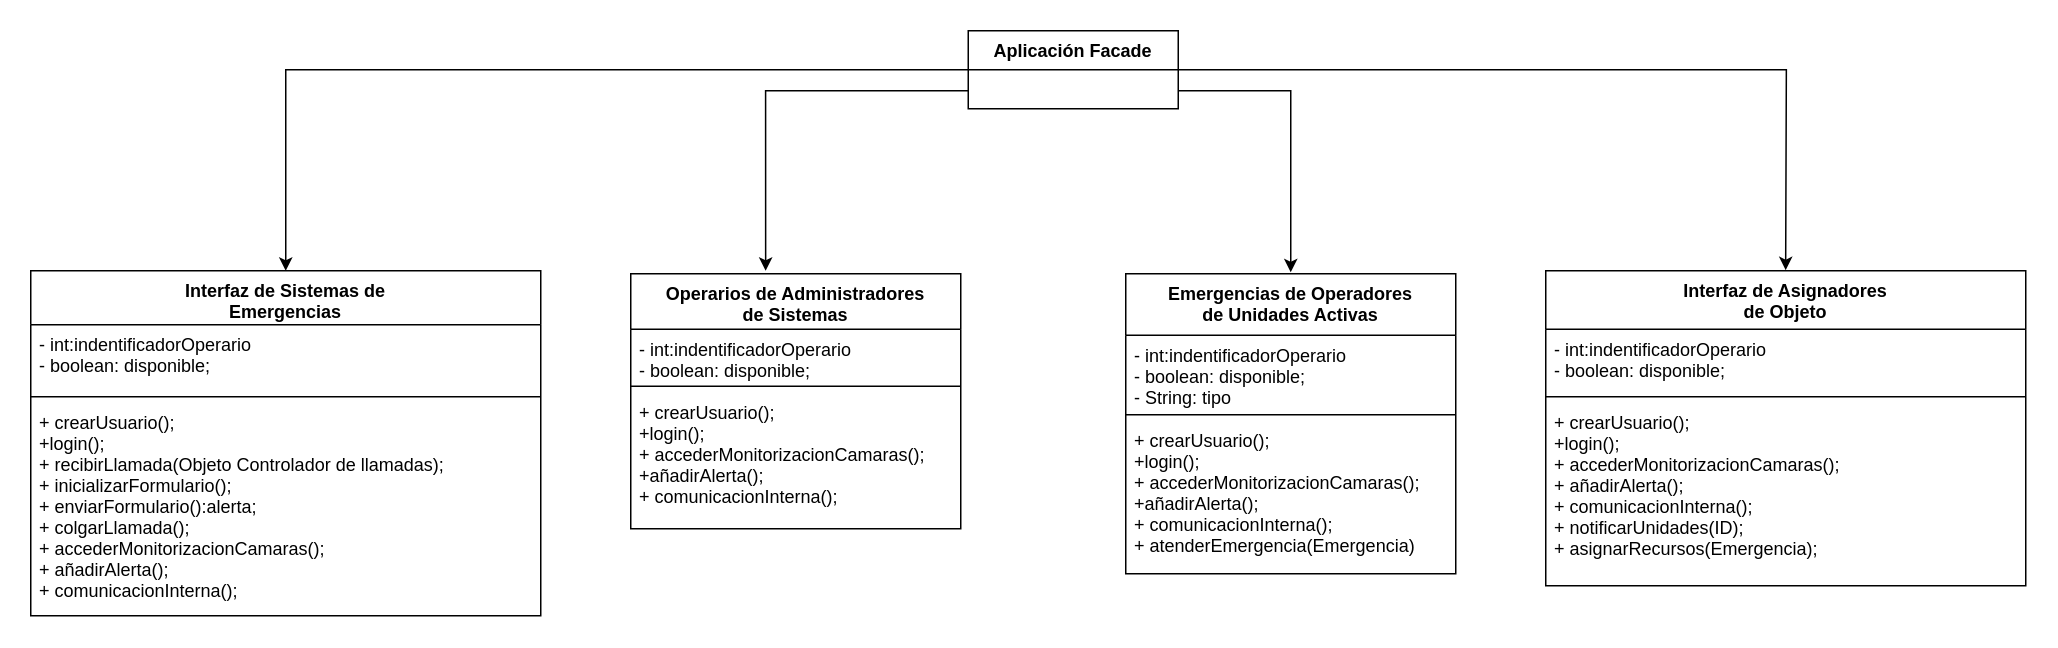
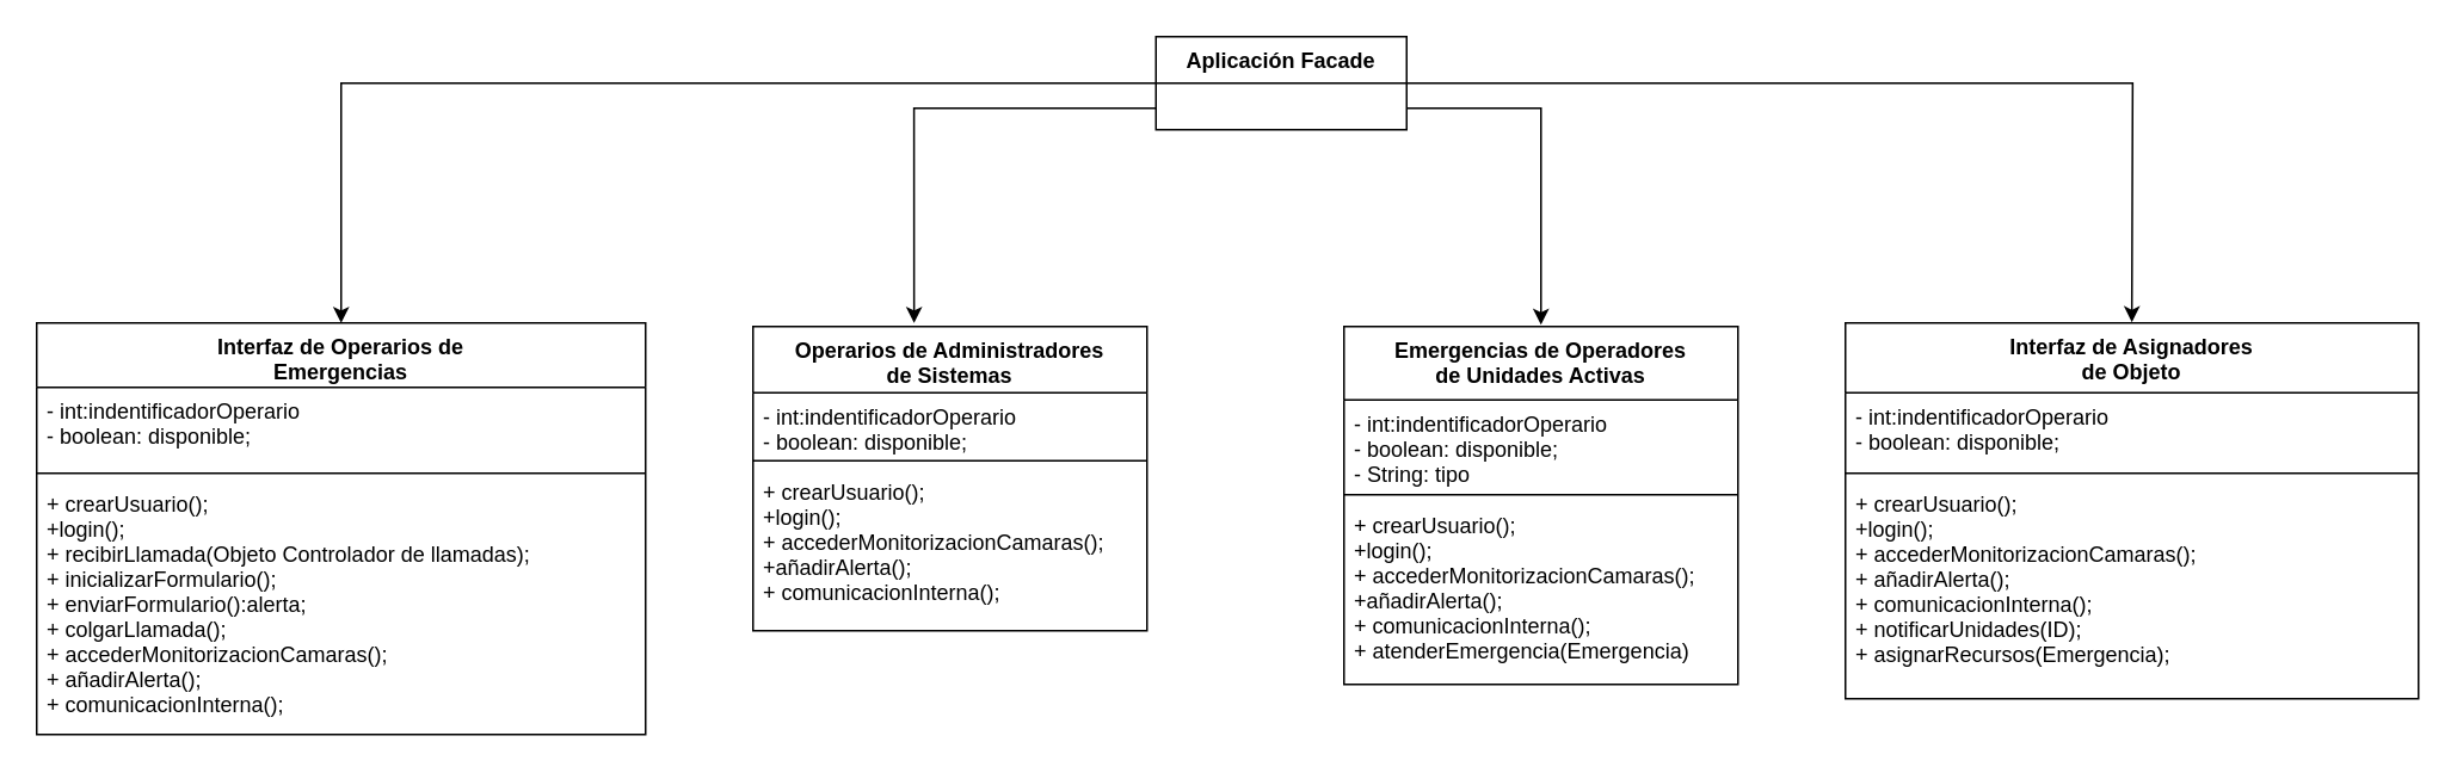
  <mxCell id="0" />
  <mxCell id="1" parent="0" />
  <mxCell id="2" style="edgeStyle=orthogonalEdgeStyle;rounded=0;orthogonalLoop=1;jettySize=auto;html=1;entryX=0.5;entryY=0;entryDx=0;entryDy=0;" parent="1" source="6" target="7" edge="1"><mxGeometry relative="1" as="geometry" /></mxCell>
  <mxCell id="3" style="edgeStyle=orthogonalEdgeStyle;rounded=0;orthogonalLoop=1;jettySize=auto;html=1;" parent="1" source="6" edge="1"><mxGeometry relative="1" as="geometry"><Array as="points"><mxPoint x="860" y="60" /><mxPoint x="860" y="181" /></Array><mxPoint x="860" y="181" as="targetPoint" /></mxGeometry></mxCell>
  <mxCell id="4" style="edgeStyle=orthogonalEdgeStyle;rounded=0;orthogonalLoop=1;jettySize=auto;html=1;" parent="1" source="6" edge="1"><mxGeometry relative="1" as="geometry"><Array as="points"><mxPoint x="510" y="60" /></Array><mxPoint x="509.941" y="180" as="targetPoint" /></mxGeometry></mxCell>
  <mxCell id="5" style="edgeStyle=orthogonalEdgeStyle;rounded=0;orthogonalLoop=1;jettySize=auto;html=1;entryX=0.5;entryY=0;entryDx=0;entryDy=0;" parent="1" source="6" edge="1"><mxGeometry relative="1" as="geometry"><mxPoint x="1189.941" y="179.588" as="targetPoint" /></mxGeometry></mxCell>
  <mxCell id="6" value="Aplicación Facade" style="swimlane;fontStyle=1;childLayout=stackLayout;horizontal=1;startSize=26;fillColor=none;horizontalStack=0;resizeParent=1;resizeParentMax=0;resizeLast=0;collapsible=1;marginBottom=0;" parent="1" vertex="1"><mxGeometry x="645" y="20" width="140" height="52" as="geometry" /></mxCell>
- <mxCell id="7" value="Interfaz de Sistemas de&#10; Emergencias" style="swimlane;fontStyle=1;align=center;verticalAlign=top;childLayout=stackLayout;horizontal=1;startSize=36;horizontalStack=0;resizeParent=1;resizeParentMax=0;resizeLast=0;collapsible=1;marginBottom=0;" parent="1" vertex="1"><mxGeometry x="20" y="180" width="340" height="230" as="geometry" /></mxCell>
+ <mxCell id="7" value="Interfaz de Operarios de&#10; Emergencias" style="swimlane;fontStyle=1;align=center;verticalAlign=top;childLayout=stackLayout;horizontal=1;startSize=36;horizontalStack=0;resizeParent=1;resizeParentMax=0;resizeLast=0;collapsible=1;marginBottom=0;" parent="1" vertex="1"><mxGeometry x="20" y="180" width="340" height="230" as="geometry" /></mxCell>
  <mxCell id="8" value="- int:indentificadorOperario&#10;- boolean: disponible;&#10;" style="text;strokeColor=none;fillColor=none;align=left;verticalAlign=top;spacingLeft=4;spacingRight=4;overflow=hidden;rotatable=0;points=[[0,0.5],[1,0.5]];portConstraint=eastwest;" parent="7" vertex="1"><mxGeometry y="36" width="340" height="44" as="geometry" /></mxCell>
  <mxCell id="9" value="" style="line;strokeWidth=1;fillColor=none;align=left;verticalAlign=middle;spacingTop=-1;spacingLeft=3;spacingRight=3;rotatable=0;labelPosition=right;points=[];portConstraint=eastwest;" parent="7" vertex="1"><mxGeometry y="80" width="340" height="8" as="geometry" /></mxCell>
  <mxCell id="10" value="+ crearUsuario();&#10;+login();&#10;+ recibirLlamada(Objeto Controlador de llamadas);&#10;+ inicializarFormulario();&#10;+ enviarFormulario():alerta;&#10;+ colgarLlamada();&#10;+ accederMonitorizacionCamaras();&#10;+ añadirAlerta();&#10;+ comunicacionInterna();&#10;" style="text;strokeColor=none;fillColor=none;align=left;verticalAlign=top;spacingLeft=4;spacingRight=4;overflow=hidden;rotatable=0;points=[[0,0.5],[1,0.5]];portConstraint=eastwest;" parent="7" vertex="1"><mxGeometry y="88" width="340" height="142" as="geometry" /></mxCell>
  <mxCell id="11" value="Emergencias de Operadores&#10; de Unidades Activas" style="swimlane;fontStyle=1;align=center;verticalAlign=top;childLayout=stackLayout;horizontal=1;startSize=41;horizontalStack=0;resizeParent=1;resizeParentMax=0;resizeLast=0;collapsible=1;marginBottom=0;" parent="1" vertex="1"><mxGeometry x="750" y="182" width="220" height="200" as="geometry" /></mxCell>
  <mxCell id="12" value="- int:indentificadorOperario&#10;- boolean: disponible;&#10;- String: tipo&#10;&#10;&#10;" style="text;strokeColor=none;fillColor=none;align=left;verticalAlign=top;spacingLeft=4;spacingRight=4;overflow=hidden;rotatable=0;points=[[0,0.5],[1,0.5]];portConstraint=eastwest;" parent="11" vertex="1"><mxGeometry y="41" width="220" height="49" as="geometry" /></mxCell>
  <mxCell id="13" value="" style="line;strokeWidth=1;fillColor=none;align=left;verticalAlign=middle;spacingTop=-1;spacingLeft=3;spacingRight=3;rotatable=0;labelPosition=right;points=[];portConstraint=eastwest;" parent="11" vertex="1"><mxGeometry y="90" width="220" height="8" as="geometry" /></mxCell>
  <mxCell id="14" value="+ crearUsuario();&#10;+login();&#10;+ accederMonitorizacionCamaras();&#10;+añadirAlerta();&#10;+ comunicacionInterna();&#10;+ atenderEmergencia(Emergencia)&#10;" style="text;strokeColor=none;fillColor=none;align=left;verticalAlign=top;spacingLeft=4;spacingRight=4;overflow=hidden;rotatable=0;points=[[0,0.5],[1,0.5]];portConstraint=eastwest;" parent="11" vertex="1"><mxGeometry y="98" width="220" height="102" as="geometry" /></mxCell>
  <mxCell id="15" value="Interfaz de Asignadores &#10;de Objeto" style="swimlane;fontStyle=1;align=center;verticalAlign=top;childLayout=stackLayout;horizontal=1;startSize=39;horizontalStack=0;resizeParent=1;resizeParentMax=0;resizeLast=0;collapsible=1;marginBottom=0;" parent="1" vertex="1"><mxGeometry x="1030" y="180" width="320" height="210" as="geometry" /></mxCell>
  <mxCell id="16" value="- int:indentificadorOperario&#10;- boolean: disponible;&#10;" style="text;strokeColor=none;fillColor=none;align=left;verticalAlign=top;spacingLeft=4;spacingRight=4;overflow=hidden;rotatable=0;points=[[0,0.5],[1,0.5]];portConstraint=eastwest;" parent="15" vertex="1"><mxGeometry y="39" width="320" height="41" as="geometry" /></mxCell>
  <mxCell id="17" value="" style="line;strokeWidth=1;fillColor=none;align=left;verticalAlign=middle;spacingTop=-1;spacingLeft=3;spacingRight=3;rotatable=0;labelPosition=right;points=[];portConstraint=eastwest;" parent="15" vertex="1"><mxGeometry y="80" width="320" height="8" as="geometry" /></mxCell>
  <mxCell id="18" value="+ crearUsuario();&#10;+login();&#10;+ accederMonitorizacionCamaras();&#10;+ añadirAlerta();&#10;+ comunicacionInterna();&#10;+ notificarUnidades(ID);&#10;+ asignarRecursos(Emergencia);" style="text;strokeColor=none;fillColor=none;align=left;verticalAlign=top;spacingLeft=4;spacingRight=4;overflow=hidden;rotatable=0;points=[[0,0.5],[1,0.5]];portConstraint=eastwest;" parent="15" vertex="1"><mxGeometry y="88" width="320" height="122" as="geometry" /></mxCell>
  <mxCell id="19" value="Operarios de Administradores&#10; de Sistemas" style="swimlane;fontStyle=1;align=center;verticalAlign=top;childLayout=stackLayout;horizontal=1;startSize=37;horizontalStack=0;resizeParent=1;resizeParentMax=0;resizeLast=0;collapsible=1;marginBottom=0;" parent="1" vertex="1"><mxGeometry x="420" y="182" width="220" height="170" as="geometry" /></mxCell>
  <mxCell id="20" value="- int:indentificadorOperario&#10;- boolean: disponible;&#10;" style="text;strokeColor=none;fillColor=none;align=left;verticalAlign=top;spacingLeft=4;spacingRight=4;overflow=hidden;rotatable=0;points=[[0,0.5],[1,0.5]];portConstraint=eastwest;" parent="19" vertex="1"><mxGeometry y="37" width="220" height="34" as="geometry" /></mxCell>
  <mxCell id="21" value="" style="line;strokeWidth=1;fillColor=none;align=left;verticalAlign=middle;spacingTop=-1;spacingLeft=3;spacingRight=3;rotatable=0;labelPosition=right;points=[];portConstraint=eastwest;" parent="19" vertex="1"><mxGeometry y="71" width="220" height="8" as="geometry" /></mxCell>
  <mxCell id="22" value="+ crearUsuario();&#10;+login();&#10;+ accederMonitorizacionCamaras();&#10;+añadirAlerta();&#10;+ comunicacionInterna();&#10;&#10;" style="text;strokeColor=none;fillColor=none;align=left;verticalAlign=top;spacingLeft=4;spacingRight=4;overflow=hidden;rotatable=0;points=[[0,0.5],[1,0.5]];portConstraint=eastwest;" parent="19" vertex="1"><mxGeometry y="79" width="220" height="91" as="geometry" /></mxCell>
